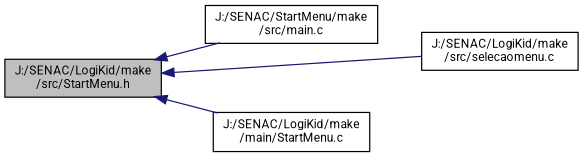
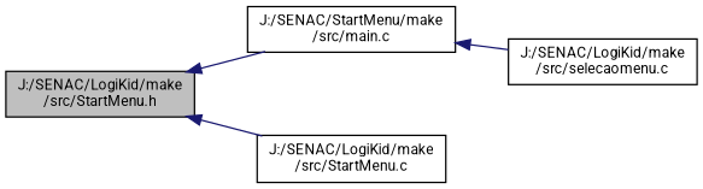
  digraph {
    fontname=Roboto
    rankdir=LR
    node [color=black fillcolor=white fontname=Roboto fontsize=10 shape=record style=filled]
    edge [color=midnightblue dir=back fontname=Roboto fontsize=10 labelfontname=Helvetica labelfontsize=10 style=solid]
    n1 [fillcolor=grey75 fontcolor=black height=0.2 label="J:/SENAC/LogiKid/make\l/src/StartMenu.h" width=0.4]
    n2 [height=0.2 label="J:/SENAC/StartMenu/make\l/src/main.c" width=0.4]
    n3 [height=0.2 label="J:/SENAC/LogiKid/make\l/src/selecaomenu.c" width=0.4]
-   n4 [height=0.2 label="J:/SENAC/LogiKid/make\l/main/StartMenu.c" width=0.4]
+   n4 [height=0.2 label="J:/SENAC/LogiKid/make\l/src/StartMenu.c" width=0.4]
    n1 -> n2
-   n1 -> n3
+   n2 -> n3
    n1 -> n4
  }
